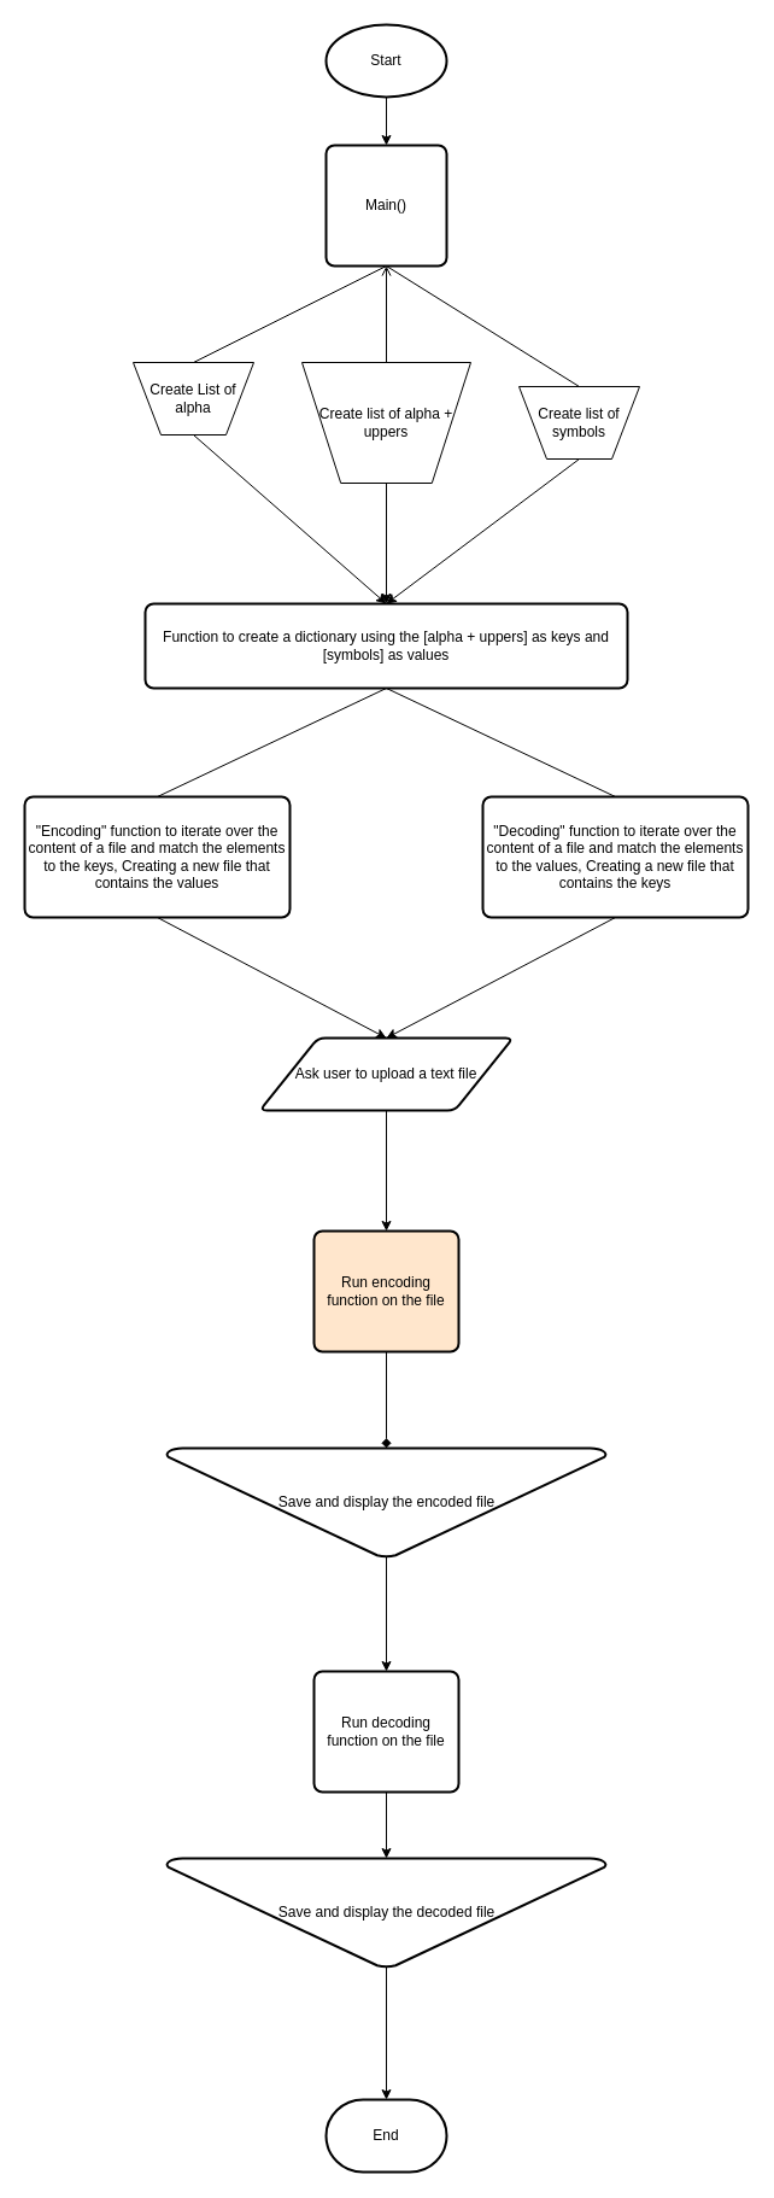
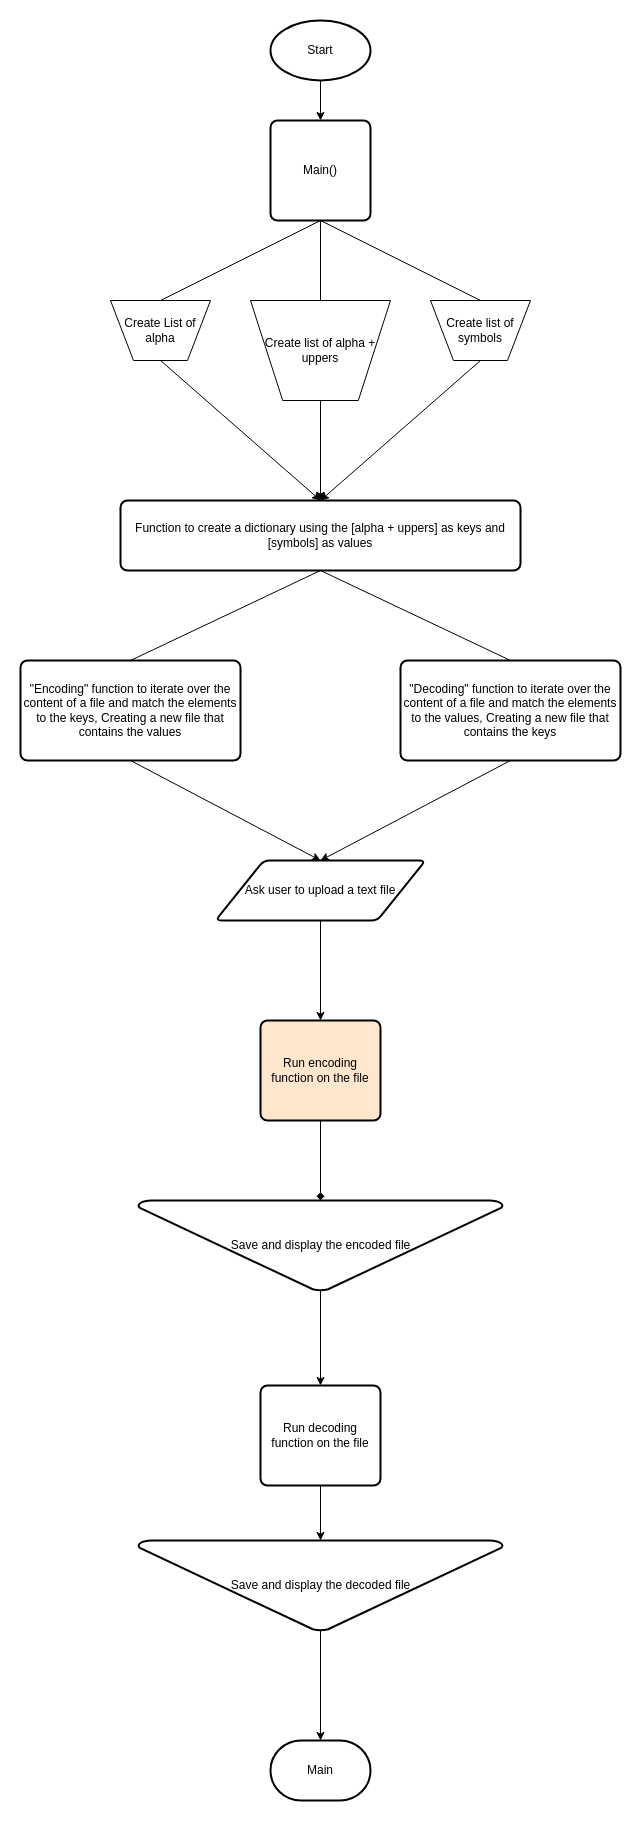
  <mxCell id="0" />
  <mxCell id="1" parent="0" />
  <mxCell id="2" value="" style="edgeStyle=orthogonalEdgeStyle;rounded=0;orthogonalLoop=1;jettySize=auto;html=1;" edge="1" parent="1" source="3" target="4"><mxGeometry relative="1" as="geometry" /></mxCell>
  <mxCell id="3" value="Start" style="strokeWidth=2;html=1;shape=mxgraph.flowchart.start_1;whiteSpace=wrap;" vertex="1" parent="1"><mxGeometry x="270" y="20" width="100" height="60" as="geometry" /></mxCell>
  <mxCell id="4" value="Main()" style="rounded=1;whiteSpace=wrap;html=1;absoluteArcSize=1;arcSize=14;strokeWidth=2;" vertex="1" parent="1"><mxGeometry x="270" y="120" width="100" height="100" as="geometry" /></mxCell>
  <mxCell id="5" value="Create list of alpha + uppers" style="verticalLabelPosition=middle;verticalAlign=middle;html=1;shape=trapezoid;perimeter=trapezoidPerimeter;whiteSpace=wrap;size=0.23;arcSize=10;flipV=1;labelPosition=center;align=center;" vertex="1" parent="1"><mxGeometry x="250" y="300" width="140" height="100" as="geometry" /></mxCell>
  <mxCell id="6" value="Create List of alpha" style="verticalLabelPosition=middle;verticalAlign=middle;html=1;shape=trapezoid;perimeter=trapezoidPerimeter;whiteSpace=wrap;size=0.23;arcSize=10;flipV=1;labelPosition=center;align=center;" vertex="1" parent="1"><mxGeometry x="110" y="300" width="100" height="60" as="geometry" /></mxCell>
- <mxCell id="7" value="Create list of symbols" style="verticalLabelPosition=middle;verticalAlign=middle;html=1;shape=trapezoid;perimeter=trapezoidPerimeter;whiteSpace=wrap;size=0.23;arcSize=10;flipV=1;labelPosition=center;align=center;" vertex="1" parent="1"><mxGeometry x="430" y="320" width="100" height="60" as="geometry" /></mxCell>
+ <mxCell id="7" value="Create list of symbols" style="verticalLabelPosition=middle;verticalAlign=middle;html=1;shape=trapezoid;perimeter=trapezoidPerimeter;whiteSpace=wrap;size=0.23;arcSize=10;flipV=1;labelPosition=center;align=center;" vertex="1" parent="1"><mxGeometry x="430" y="300" width="100" height="60" as="geometry" /></mxCell>
  <mxCell id="8" value="Function to create a dictionary using the [alpha + uppers] as keys and [symbols] as values" style="rounded=1;whiteSpace=wrap;html=1;absoluteArcSize=1;arcSize=14;strokeWidth=2;" vertex="1" parent="1"><mxGeometry x="120" y="500" width="400" height="70" as="geometry" /></mxCell>
  <mxCell id="9" value="&quot;Encoding&quot; function to iterate over the content of a file and match the elements to the keys, Creating a new file that contains the values" style="rounded=1;whiteSpace=wrap;html=1;absoluteArcSize=1;arcSize=14;strokeWidth=2;" vertex="1" parent="1"><mxGeometry x="20" y="660" width="220" height="100" as="geometry" /></mxCell>
  <mxCell id="10" value="&quot;Decoding&quot; function to iterate over the content of a file and match the elements to the values, Creating a new file that contains the keys" style="rounded=1;whiteSpace=wrap;html=1;absoluteArcSize=1;arcSize=14;strokeWidth=2;" vertex="1" parent="1"><mxGeometry x="400" y="660" width="220" height="100" as="geometry" /></mxCell>
  <mxCell id="11" value="Ask user to upload a text file" style="shape=parallelogram;html=1;strokeWidth=2;perimeter=parallelogramPerimeter;whiteSpace=wrap;rounded=1;arcSize=12;size=0.23;" vertex="1" parent="1"><mxGeometry x="215" y="860" width="210" height="60" as="geometry" /></mxCell>
  <mxCell id="12" value="Run encoding function on the file" style="rounded=1;whiteSpace=wrap;html=1;absoluteArcSize=1;arcSize=14;strokeWidth=2;fillColor=#ffe6cc;" vertex="1" parent="1"><mxGeometry x="260" y="1020" width="120" height="100" as="geometry" /></mxCell>
  <mxCell id="13" value="Save and display the encoded file" style="strokeWidth=2;html=1;shape=mxgraph.flowchart.merge_or_storage;whiteSpace=wrap;" vertex="1" parent="1"><mxGeometry x="137.5" y="1200" width="365" height="90" as="geometry" /></mxCell>
  <mxCell id="14" value="Save and display the decoded file" style="strokeWidth=2;html=1;shape=mxgraph.flowchart.merge_or_storage;whiteSpace=wrap;" vertex="1" parent="1"><mxGeometry x="137.5" y="1540" width="365" height="90" as="geometry" /></mxCell>
  <mxCell id="15" value="Run decoding function on the file" style="rounded=1;whiteSpace=wrap;html=1;absoluteArcSize=1;arcSize=14;strokeWidth=2;" vertex="1" parent="1"><mxGeometry x="260" y="1385" width="120" height="100" as="geometry" /></mxCell>
- <mxCell id="16" value="End" style="strokeWidth=2;html=1;shape=mxgraph.flowchart.terminator;whiteSpace=wrap;" vertex="1" parent="1"><mxGeometry x="270" y="1740" width="100" height="60" as="geometry" /></mxCell>
+ <mxCell id="16" value="Main" style="strokeWidth=2;html=1;shape=mxgraph.flowchart.terminator;whiteSpace=wrap;" vertex="1" parent="1"><mxGeometry x="270" y="1740" width="100" height="60" as="geometry" /></mxCell>
  <mxCell id="17" value="" style="endArrow=none;html=1;rounded=0;entryX=0.5;entryY=1;entryDx=0;entryDy=0;exitX=0.5;exitY=0;exitDx=0;exitDy=0;" edge="1" parent="1" source="6" target="4"><mxGeometry width="50" height="50" relative="1" as="geometry"><mxPoint x="290" y="310" as="sourcePoint" /><mxPoint x="340" y="260" as="targetPoint" /></mxGeometry></mxCell>
  <mxCell id="18" value="" style="endArrow=none;html=1;rounded=0;exitX=0.5;exitY=0;exitDx=0;exitDy=0;" edge="1" parent="1" source="7"><mxGeometry width="50" height="50" relative="1" as="geometry"><mxPoint x="290" y="310" as="sourcePoint" /><mxPoint x="320" y="220" as="targetPoint" /></mxGeometry></mxCell>
- <mxCell id="19" value="" style="endArrow=open;html=1;rounded=0;entryX=0.5;entryY=1;entryDx=0;entryDy=0;exitX=0.5;exitY=0;exitDx=0;exitDy=0;" edge="1" parent="1" source="5" target="4"><mxGeometry width="50" height="50" relative="1" as="geometry"><mxPoint x="290" y="310" as="sourcePoint" /><mxPoint x="320" y="230" as="targetPoint" /></mxGeometry></mxCell>
+ <mxCell id="19" value="" style="endArrow=none;html=1;rounded=0;entryX=0.5;entryY=1;entryDx=0;entryDy=0;exitX=0.5;exitY=0;exitDx=0;exitDy=0;" edge="1" parent="1" source="5" target="4"><mxGeometry width="50" height="50" relative="1" as="geometry"><mxPoint x="290" y="310" as="sourcePoint" /><mxPoint x="320" y="230" as="targetPoint" /></mxGeometry></mxCell>
  <mxCell id="20" value="" style="endArrow=classic;html=1;rounded=0;entryX=0.5;entryY=0;entryDx=0;entryDy=0;exitX=0.5;exitY=1;exitDx=0;exitDy=0;" edge="1" parent="1" source="6" target="8"><mxGeometry width="50" height="50" relative="1" as="geometry"><mxPoint x="290" y="630" as="sourcePoint" /><mxPoint x="340" y="580" as="targetPoint" /></mxGeometry></mxCell>
  <mxCell id="21" value="" style="endArrow=classic;html=1;rounded=0;entryX=0.5;entryY=0;entryDx=0;entryDy=0;exitX=0.5;exitY=1;exitDx=0;exitDy=0;" edge="1" parent="1" source="5" target="8"><mxGeometry width="50" height="50" relative="1" as="geometry"><mxPoint x="290" y="630" as="sourcePoint" /><mxPoint x="340" y="580" as="targetPoint" /></mxGeometry></mxCell>
  <mxCell id="22" value="" style="endArrow=classic;html=1;rounded=0;entryX=0.5;entryY=0;entryDx=0;entryDy=0;exitX=0.5;exitY=1;exitDx=0;exitDy=0;" edge="1" parent="1" source="7" target="8"><mxGeometry width="50" height="50" relative="1" as="geometry"><mxPoint x="290" y="630" as="sourcePoint" /><mxPoint x="340" y="580" as="targetPoint" /></mxGeometry></mxCell>
  <mxCell id="23" value="" style="endArrow=none;html=1;rounded=0;entryX=0.5;entryY=1;entryDx=0;entryDy=0;exitX=0.5;exitY=0;exitDx=0;exitDy=0;" edge="1" parent="1" source="9" target="8"><mxGeometry width="50" height="50" relative="1" as="geometry"><mxPoint x="290" y="630" as="sourcePoint" /><mxPoint x="340" y="580" as="targetPoint" /></mxGeometry></mxCell>
  <mxCell id="24" value="" style="endArrow=none;html=1;rounded=0;entryX=0.5;entryY=1;entryDx=0;entryDy=0;exitX=0.5;exitY=0;exitDx=0;exitDy=0;" edge="1" parent="1" source="10" target="8"><mxGeometry width="50" height="50" relative="1" as="geometry"><mxPoint x="290" y="630" as="sourcePoint" /><mxPoint x="340" y="580" as="targetPoint" /></mxGeometry></mxCell>
  <mxCell id="25" value="" style="endArrow=classic;html=1;rounded=0;entryX=0.5;entryY=0;entryDx=0;entryDy=0;exitX=0.5;exitY=1;exitDx=0;exitDy=0;" edge="1" parent="1" source="9" target="11"><mxGeometry width="50" height="50" relative="1" as="geometry"><mxPoint x="290" y="630" as="sourcePoint" /><mxPoint x="340" y="580" as="targetPoint" /></mxGeometry></mxCell>
  <mxCell id="26" value="" style="endArrow=classic;html=1;rounded=0;entryX=0.5;entryY=0;entryDx=0;entryDy=0;exitX=0.5;exitY=1;exitDx=0;exitDy=0;" edge="1" parent="1" source="10" target="11"><mxGeometry width="50" height="50" relative="1" as="geometry"><mxPoint x="290" y="630" as="sourcePoint" /><mxPoint x="340" y="580" as="targetPoint" /></mxGeometry></mxCell>
  <mxCell id="27" value="" style="endArrow=classic;html=1;rounded=0;entryX=0.5;entryY=0;entryDx=0;entryDy=0;exitX=0.5;exitY=1;exitDx=0;exitDy=0;" edge="1" parent="1" source="11" target="12"><mxGeometry width="50" height="50" relative="1" as="geometry"><mxPoint x="310" y="1140" as="sourcePoint" /><mxPoint x="360" y="1090" as="targetPoint" /></mxGeometry></mxCell>
  <mxCell id="28" value="" style="endArrow=diamond;html=1;rounded=0;entryX=0.5;entryY=0;entryDx=0;entryDy=0;entryPerimeter=0;exitX=0.5;exitY=1;exitDx=0;exitDy=0;" edge="1" parent="1" source="12" target="13"><mxGeometry width="50" height="50" relative="1" as="geometry"><mxPoint x="310" y="1140" as="sourcePoint" /><mxPoint x="360" y="1090" as="targetPoint" /></mxGeometry></mxCell>
  <mxCell id="29" value="" style="endArrow=classic;html=1;rounded=0;exitX=0.5;exitY=1;exitDx=0;exitDy=0;exitPerimeter=0;entryX=0.5;entryY=0;entryDx=0;entryDy=0;" edge="1" parent="1" source="13" target="15"><mxGeometry width="50" height="50" relative="1" as="geometry"><mxPoint x="300" y="1390" as="sourcePoint" /><mxPoint x="350" y="1340" as="targetPoint" /></mxGeometry></mxCell>
  <mxCell id="30" value="" style="endArrow=classic;html=1;rounded=0;entryX=0.5;entryY=0;entryDx=0;entryDy=0;entryPerimeter=0;exitX=0.5;exitY=1;exitDx=0;exitDy=0;" edge="1" parent="1" source="15" target="14"><mxGeometry width="50" height="50" relative="1" as="geometry"><mxPoint x="300" y="1410" as="sourcePoint" /><mxPoint x="350" y="1340" as="targetPoint" /></mxGeometry></mxCell>
  <mxCell id="31" value="" style="endArrow=classic;html=1;rounded=0;exitX=0.5;exitY=1;exitDx=0;exitDy=0;exitPerimeter=0;entryX=0.5;entryY=0;entryDx=0;entryDy=0;entryPerimeter=0;" edge="1" parent="1" source="14" target="16"><mxGeometry width="50" height="50" relative="1" as="geometry"><mxPoint x="290" y="1750" as="sourcePoint" /><mxPoint x="340" y="1700" as="targetPoint" /></mxGeometry></mxCell>
